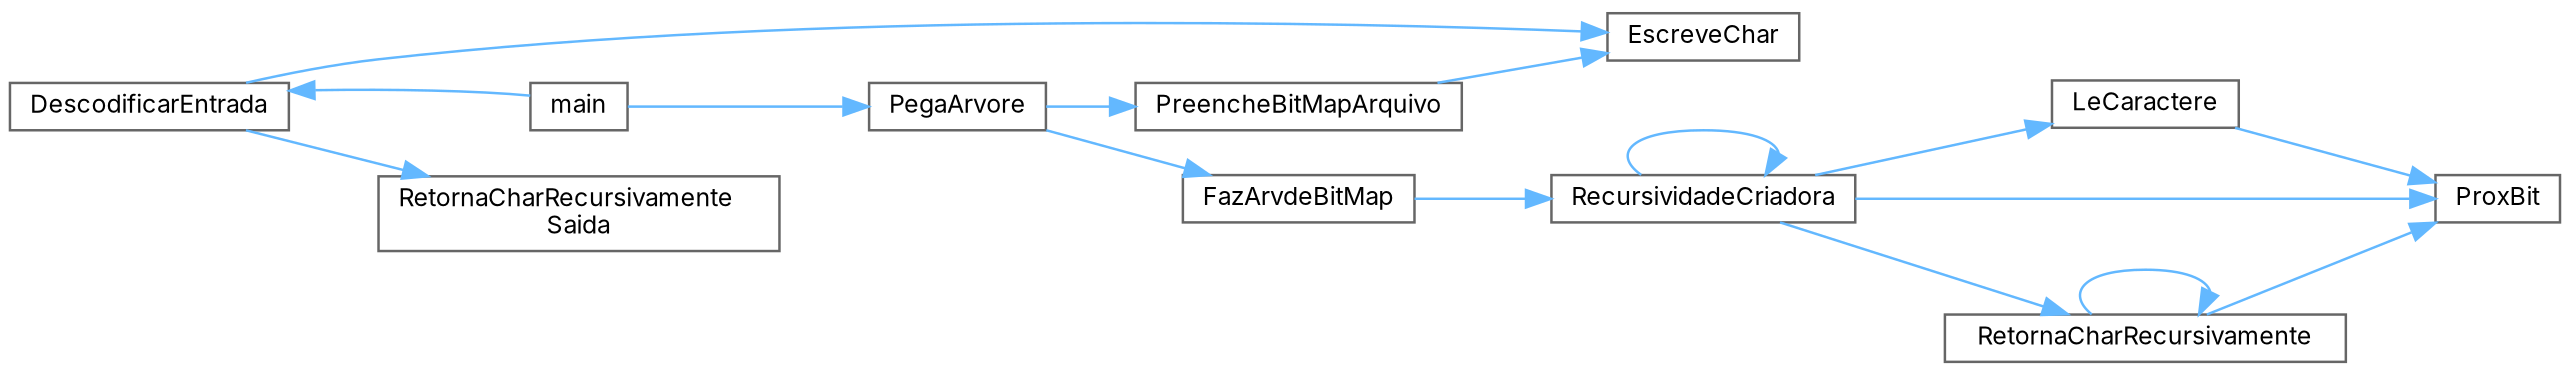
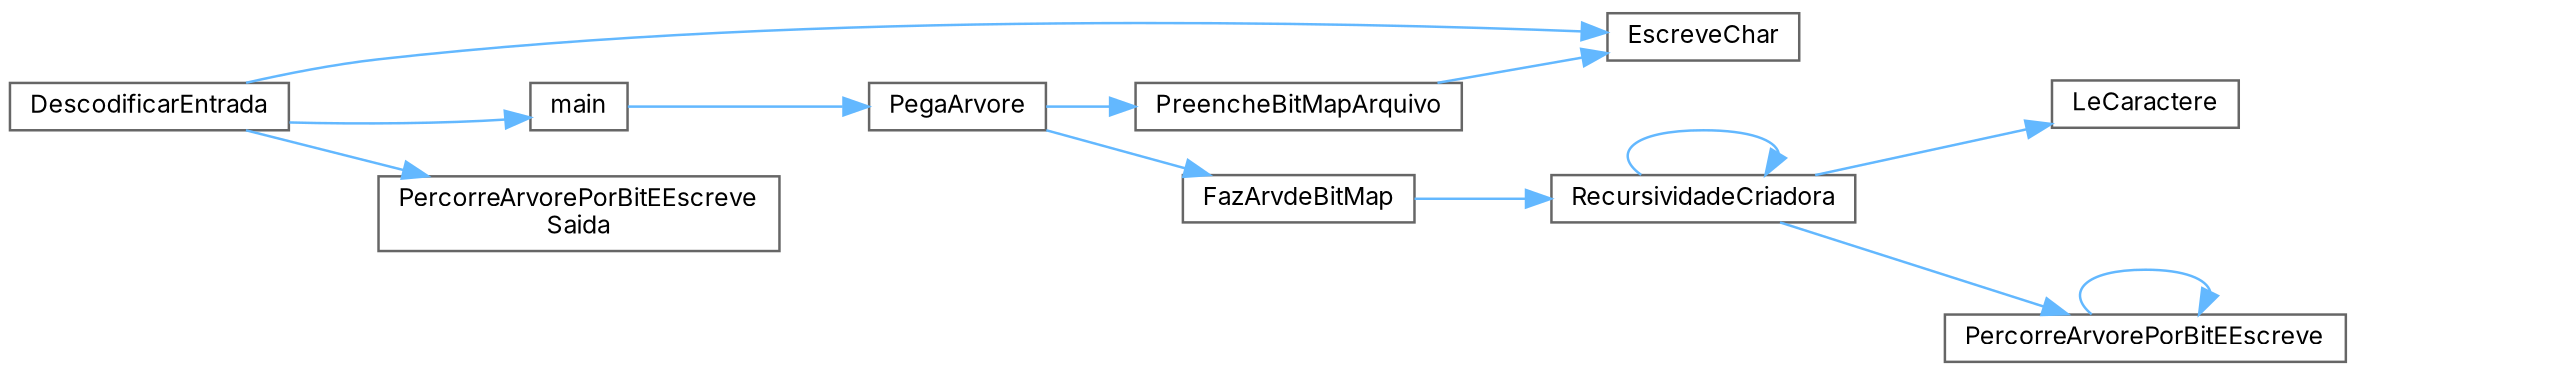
  digraph {
    fontname=Inter
    rankdir=RL
    node [color=grey40 fillcolor=white fontname=Inter fontsize=10 shape=box style=filled]
    edge [color=steelblue1 dir=back fontname=Inter fontsize=10 labelfontname=Helvetica labelfontsize=10 style=solid]
    n1 [height=0.2 label=EscreveChar width=0.4]
    n2 [height=0.2 label=PreencheBitMapArquivo width=0.4]
    n3 [height=0.2 label=DescodificarEntrada width=0.4]
    n4 [height=0.2 label=PegaArvore width=0.4]
-   n5 [height=0.2 label=ProxBit width=0.4]
    n6 [height=0.2 label=LeCaractere width=0.4]
    n7 [height=0.2 label=RecursividadeCriadora width=0.4]
-   n8 [height=0.2 label=RetornaCharRecursivamente width=0.4]
+   n8 [height=0.2 label=PercorreArvorePorBitEEscreve width=0.4]
    n9 [height=0.2 label=main width=0.4]
    n10 [height=0.2 label=FazArvdeBitMap width=0.4]
-   n11 [height=0.2 label="RetornaCharRecursivamente\lSaida" width=0.4]
+   n11 [height=0.2 label="PercorreArvorePorBitEEscreve\lSaida" width=0.4]
    n1 -> n2
    n1 -> n3
    n2 -> n4
-   n3 -> n9
+   n9 -> n3
    n4 -> n9
-   n5 -> n6
-   n5 -> n7
-   n5 -> n8
    n6 -> n7
    n7 -> n7
    n7 -> n10
    n8 -> n7
    n8 -> n8
    n10 -> n4
    n11 -> n3
  }
